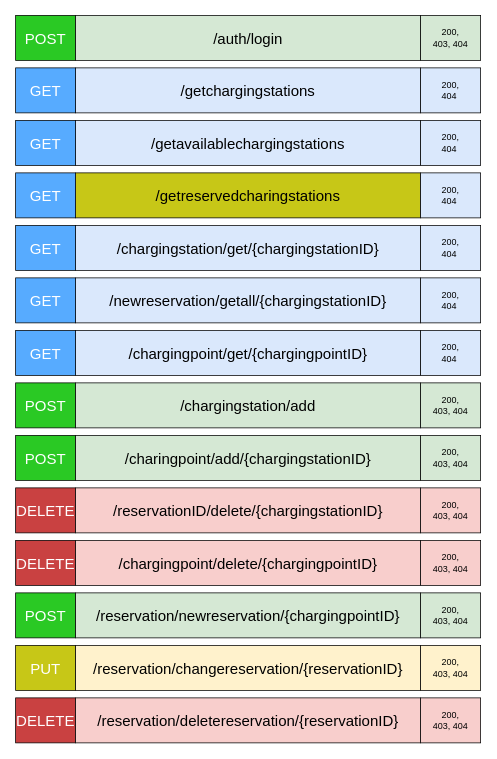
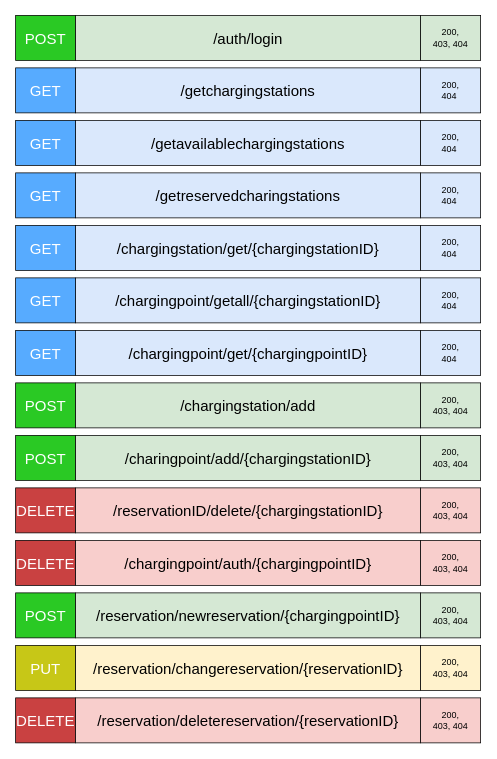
  <mxCell id="0" />
  <mxCell id="1" parent="0" />
  <mxCell id="2" value="&lt;font style=&quot;font-size: 20px;&quot;&gt;/getchargingstations&lt;/font&gt;" style="rounded=0;whiteSpace=wrap;html=1;fillColor=#dae8fc;strokeColor=#000000;" vertex="1" parent="1"><mxGeometry x="100" y="90" width="460" height="60" as="geometry" /></mxCell>
  <mxCell id="3" value="&lt;font color=&quot;#ffffff&quot; style=&quot;font-size: 20px;&quot;&gt;GET&lt;/font&gt;" style="rounded=0;whiteSpace=wrap;html=1;fillColor=#57ABFF;strokeColor=#000000;" vertex="1" parent="1"><mxGeometry x="20" y="90" width="80" height="60" as="geometry" /></mxCell>
  <mxCell id="4" value="&lt;font color=&quot;#ffffff&quot; style=&quot;font-size: 20px;&quot;&gt;DELETE&lt;/font&gt;" style="rounded=0;whiteSpace=wrap;html=1;fillColor=#C94141;strokeColor=#000000;" vertex="1" parent="1"><mxGeometry x="20" y="650" width="80" height="60" as="geometry" /></mxCell>
  <mxCell id="5" value="&lt;font color=&quot;#ffffff&quot; style=&quot;font-size: 20px;&quot;&gt;POST&lt;/font&gt;" style="rounded=0;whiteSpace=wrap;html=1;fillColor=#2AC924;" vertex="1" parent="1"><mxGeometry x="20" y="20" width="80" height="60" as="geometry" /></mxCell>
  <mxCell id="6" value="&lt;span style=&quot;font-size: 20px;&quot;&gt;/auth/login&lt;/span&gt;" style="rounded=0;whiteSpace=wrap;html=1;fillColor=#d5e8d4;strokeColor=#000000;" vertex="1" parent="1"><mxGeometry x="100" y="20" width="460" height="60" as="geometry" /></mxCell>
  <mxCell id="7" value="200,&lt;div&gt;403, 404&lt;/div&gt;" style="rounded=0;whiteSpace=wrap;html=1;fillColor=#d5e8d4;strokeColor=#000000;" vertex="1" parent="1"><mxGeometry x="560" y="20" width="80" height="60" as="geometry" /></mxCell>
  <mxCell id="8" value="200,&lt;div&gt;404&amp;nbsp;&lt;/div&gt;" style="rounded=0;whiteSpace=wrap;html=1;fillColor=#dae8fc;strokeColor=#000000;" vertex="1" parent="1"><mxGeometry x="560" y="90" width="80" height="60" as="geometry" /></mxCell>
  <mxCell id="9" value="&lt;font style=&quot;font-size: 20px;&quot;&gt;/reservationID/delete/{chargingstationID}&lt;/font&gt;" style="rounded=0;whiteSpace=wrap;html=1;fillColor=#f8cecc;strokeColor=#000000;" vertex="1" parent="1"><mxGeometry x="100" y="650" width="460" height="60" as="geometry" /></mxCell>
  <mxCell id="10" value="200,&lt;div&gt;403, 404&lt;/div&gt;" style="rounded=0;whiteSpace=wrap;html=1;fillColor=#f8cecc;strokeColor=#000000;" vertex="1" parent="1"><mxGeometry x="560" y="650" width="80" height="60" as="geometry" /></mxCell>
  <mxCell id="11" value="&lt;font style=&quot;font-size: 20px;&quot;&gt;/getavailablechargingstations&lt;/font&gt;" style="rounded=0;whiteSpace=wrap;html=1;fillColor=#dae8fc;strokeColor=#000000;" vertex="1" parent="1"><mxGeometry x="100" y="160" width="460" height="60" as="geometry" /></mxCell>
  <mxCell id="12" value="&lt;font color=&quot;#ffffff&quot; style=&quot;font-size: 20px;&quot;&gt;GET&lt;/font&gt;" style="rounded=0;whiteSpace=wrap;html=1;fillColor=#57ABFF;strokeColor=#000000;" vertex="1" parent="1"><mxGeometry x="20" y="160" width="80" height="60" as="geometry" /></mxCell>
  <mxCell id="13" value="200,&lt;div&gt;404&amp;nbsp;&lt;/div&gt;" style="rounded=0;whiteSpace=wrap;html=1;fillColor=#dae8fc;strokeColor=#000000;" vertex="1" parent="1"><mxGeometry x="560" y="160" width="80" height="60" as="geometry" /></mxCell>
- <mxCell id="14" value="&lt;font style=&quot;font-size: 20px;&quot;&gt;/getreservedcharingstations&lt;/font&gt;" style="rounded=0;whiteSpace=wrap;html=1;fillColor=#c7c717;strokeColor=#000000;" vertex="1" parent="1"><mxGeometry x="100" y="230" width="460" height="60" as="geometry" /></mxCell>
+ <mxCell id="14" value="&lt;font style=&quot;font-size: 20px;&quot;&gt;/getreservedcharingstations&lt;/font&gt;" style="rounded=0;whiteSpace=wrap;html=1;fillColor=#dae8fc;strokeColor=#000000;" vertex="1" parent="1"><mxGeometry x="100" y="230" width="460" height="60" as="geometry" /></mxCell>
  <mxCell id="15" value="&lt;font color=&quot;#ffffff&quot; style=&quot;font-size: 20px;&quot;&gt;GET&lt;/font&gt;" style="rounded=0;whiteSpace=wrap;html=1;fillColor=#57ABFF;strokeColor=#000000;" vertex="1" parent="1"><mxGeometry x="20" y="230" width="80" height="60" as="geometry" /></mxCell>
  <mxCell id="16" value="200,&lt;div&gt;404&amp;nbsp;&lt;/div&gt;" style="rounded=0;whiteSpace=wrap;html=1;fillColor=#dae8fc;strokeColor=#000000;" vertex="1" parent="1"><mxGeometry x="560" y="230" width="80" height="60" as="geometry" /></mxCell>
  <mxCell id="17" value="&lt;font color=&quot;#ffffff&quot; style=&quot;font-size: 20px;&quot;&gt;POST&lt;/font&gt;" style="rounded=0;whiteSpace=wrap;html=1;fillColor=#2AC924;strokeColor=#000000;" vertex="1" parent="1"><mxGeometry x="20" y="510" width="80" height="60" as="geometry" /></mxCell>
  <mxCell id="18" value="&lt;span style=&quot;font-size: 20px;&quot;&gt;/chargingstation/add&lt;/span&gt;" style="rounded=0;whiteSpace=wrap;html=1;fillColor=#d5e8d4;strokeColor=#000000;" vertex="1" parent="1"><mxGeometry x="100" y="510" width="460" height="60" as="geometry" /></mxCell>
  <mxCell id="19" value="200,&lt;div&gt;403, 404&lt;/div&gt;" style="rounded=0;whiteSpace=wrap;html=1;fillColor=#d5e8d4;strokeColor=#000000;" vertex="1" parent="1"><mxGeometry x="560" y="510" width="80" height="60" as="geometry" /></mxCell>
  <mxCell id="20" value="&lt;font color=&quot;#ffffff&quot; style=&quot;font-size: 20px;&quot;&gt;POST&lt;/font&gt;" style="rounded=0;whiteSpace=wrap;html=1;fillColor=#2AC924;strokeColor=#000000;" vertex="1" parent="1"><mxGeometry x="20" y="580" width="80" height="60" as="geometry" /></mxCell>
  <mxCell id="21" value="&lt;span style=&quot;font-size: 20px;&quot;&gt;/charingpoint/add/{chargingstationID}&lt;/span&gt;" style="rounded=0;whiteSpace=wrap;html=1;fillColor=#d5e8d4;strokeColor=#000000;" vertex="1" parent="1"><mxGeometry x="100" y="580" width="460" height="60" as="geometry" /></mxCell>
  <mxCell id="22" value="200,&lt;div&gt;403, 404&lt;/div&gt;" style="rounded=0;whiteSpace=wrap;html=1;fillColor=#d5e8d4;strokeColor=#000000;" vertex="1" parent="1"><mxGeometry x="560" y="580" width="80" height="60" as="geometry" /></mxCell>
  <mxCell id="23" value="&lt;font color=&quot;#ffffff&quot; style=&quot;font-size: 20px;&quot;&gt;DELETE&lt;/font&gt;" style="rounded=0;whiteSpace=wrap;html=1;fillColor=#C94141;strokeColor=#000000;" vertex="1" parent="1"><mxGeometry x="20" y="720" width="80" height="60" as="geometry" /></mxCell>
- <mxCell id="24" value="&lt;font style=&quot;font-size: 20px;&quot;&gt;/chargingpoint/delete/{chargingpointID}&lt;/font&gt;" style="rounded=0;whiteSpace=wrap;html=1;fillColor=#f8cecc;strokeColor=#000000;" vertex="1" parent="1"><mxGeometry x="100" y="720" width="460" height="60" as="geometry" /></mxCell>
+ <mxCell id="24" value="&lt;font style=&quot;font-size: 20px;&quot;&gt;/chargingpoint/auth/{chargingpointID}&lt;/font&gt;" style="rounded=0;whiteSpace=wrap;html=1;fillColor=#f8cecc;strokeColor=#000000;" vertex="1" parent="1"><mxGeometry x="100" y="720" width="460" height="60" as="geometry" /></mxCell>
  <mxCell id="25" value="200,&lt;div&gt;403, 404&lt;/div&gt;" style="rounded=0;whiteSpace=wrap;html=1;fillColor=#f8cecc;strokeColor=#000000;" vertex="1" parent="1"><mxGeometry x="560" y="720" width="80" height="60" as="geometry" /></mxCell>
  <mxCell id="26" value="&lt;font color=&quot;#ffffff&quot; style=&quot;font-size: 20px;&quot;&gt;POST&lt;/font&gt;" style="rounded=0;whiteSpace=wrap;html=1;fillColor=#2AC924;strokeColor=#000000;" vertex="1" parent="1"><mxGeometry x="20" y="790" width="80" height="60" as="geometry" /></mxCell>
  <mxCell id="27" value="&lt;span style=&quot;font-size: 20px;&quot;&gt;/reservation/newreservation/{chargingpointID}&lt;/span&gt;" style="rounded=0;whiteSpace=wrap;html=1;fillColor=#d5e8d4;strokeColor=#000000;" vertex="1" parent="1"><mxGeometry x="100" y="790" width="460" height="60" as="geometry" /></mxCell>
  <mxCell id="28" value="200,&lt;div&gt;403, 404&lt;/div&gt;" style="rounded=0;whiteSpace=wrap;html=1;fillColor=#d5e8d4;strokeColor=#000000;" vertex="1" parent="1"><mxGeometry x="560" y="790" width="80" height="60" as="geometry" /></mxCell>
  <mxCell id="29" value="&lt;font color=&quot;#ffffff&quot; style=&quot;font-size: 20px;&quot;&gt;PUT&lt;/font&gt;" style="rounded=0;whiteSpace=wrap;html=1;fillColor=#C7C717;strokeColor=#000000;" vertex="1" parent="1"><mxGeometry x="20" y="860" width="80" height="60" as="geometry" /></mxCell>
  <mxCell id="30" value="&lt;span style=&quot;font-size: 20px;&quot;&gt;/reservation/changereservation/{reservationID}&lt;/span&gt;" style="rounded=0;whiteSpace=wrap;html=1;fillColor=#fff2cc;strokeColor=#000000;" vertex="1" parent="1"><mxGeometry x="100" y="860" width="460" height="60" as="geometry" /></mxCell>
  <mxCell id="31" value="200,&lt;div&gt;403, 404&lt;/div&gt;" style="rounded=0;whiteSpace=wrap;html=1;fillColor=#fff2cc;strokeColor=#000000;" vertex="1" parent="1"><mxGeometry x="560" y="860" width="80" height="60" as="geometry" /></mxCell>
  <mxCell id="32" value="&lt;font color=&quot;#ffffff&quot; style=&quot;font-size: 20px;&quot;&gt;DELETE&lt;/font&gt;" style="rounded=0;whiteSpace=wrap;html=1;fillColor=#C94141;strokeColor=#000000;" vertex="1" parent="1"><mxGeometry x="20" y="930" width="80" height="60" as="geometry" /></mxCell>
  <mxCell id="33" value="&lt;font style=&quot;font-size: 20px;&quot;&gt;/reservation/deletereservation/{reservationID}&lt;/font&gt;" style="rounded=0;whiteSpace=wrap;html=1;fillColor=#f8cecc;strokeColor=#000000;" vertex="1" parent="1"><mxGeometry x="100" y="930" width="460" height="60" as="geometry" /></mxCell>
  <mxCell id="34" value="200,&lt;div&gt;403, 404&lt;/div&gt;" style="rounded=0;whiteSpace=wrap;html=1;fillColor=#f8cecc;strokeColor=#000000;" vertex="1" parent="1"><mxGeometry x="560" y="930" width="80" height="60" as="geometry" /></mxCell>
  <mxCell id="35" value="&lt;font style=&quot;font-size: 20px;&quot;&gt;/chargingstation/get/{chargingstationID}&lt;/font&gt;" style="rounded=0;whiteSpace=wrap;html=1;fillColor=#dae8fc;strokeColor=#000000;" vertex="1" parent="1"><mxGeometry x="100" y="300" width="460" height="60" as="geometry" /></mxCell>
  <mxCell id="36" value="&lt;font color=&quot;#ffffff&quot; style=&quot;font-size: 20px;&quot;&gt;GET&lt;/font&gt;" style="rounded=0;whiteSpace=wrap;html=1;fillColor=#57ABFF;strokeColor=#000000;" vertex="1" parent="1"><mxGeometry x="20" y="300" width="80" height="60" as="geometry" /></mxCell>
  <mxCell id="37" value="200,&lt;div&gt;404&amp;nbsp;&lt;/div&gt;" style="rounded=0;whiteSpace=wrap;html=1;fillColor=#dae8fc;strokeColor=#000000;" vertex="1" parent="1"><mxGeometry x="560" y="300" width="80" height="60" as="geometry" /></mxCell>
- <mxCell id="38" value="&lt;font style=&quot;font-size: 20px;&quot;&gt;/newreservation/getall/{chargingstationID}&lt;/font&gt;" style="rounded=0;whiteSpace=wrap;html=1;fillColor=#dae8fc;strokeColor=#000000;" vertex="1" parent="1"><mxGeometry x="100" y="370" width="460" height="60" as="geometry" /></mxCell>
+ <mxCell id="38" value="&lt;font style=&quot;font-size: 20px;&quot;&gt;/chargingpoint/getall/{chargingstationID}&lt;/font&gt;" style="rounded=0;whiteSpace=wrap;html=1;fillColor=#dae8fc;strokeColor=#000000;" vertex="1" parent="1"><mxGeometry x="100" y="370" width="460" height="60" as="geometry" /></mxCell>
  <mxCell id="39" value="&lt;font color=&quot;#ffffff&quot; style=&quot;font-size: 20px;&quot;&gt;GET&lt;/font&gt;" style="rounded=0;whiteSpace=wrap;html=1;fillColor=#57ABFF;strokeColor=#000000;" vertex="1" parent="1"><mxGeometry x="20" y="370" width="80" height="60" as="geometry" /></mxCell>
  <mxCell id="40" value="200,&lt;div&gt;404&amp;nbsp;&lt;/div&gt;" style="rounded=0;whiteSpace=wrap;html=1;fillColor=#dae8fc;strokeColor=#000000;" vertex="1" parent="1"><mxGeometry x="560" y="370" width="80" height="60" as="geometry" /></mxCell>
  <mxCell id="41" value="&lt;font style=&quot;font-size: 20px;&quot;&gt;/chargingpoint/get/{chargingpointID}&lt;/font&gt;" style="rounded=0;whiteSpace=wrap;html=1;fillColor=#dae8fc;strokeColor=#000000;" vertex="1" parent="1"><mxGeometry x="100" y="440" width="460" height="60" as="geometry" /></mxCell>
  <mxCell id="42" value="&lt;font color=&quot;#ffffff&quot; style=&quot;font-size: 20px;&quot;&gt;GET&lt;/font&gt;" style="rounded=0;whiteSpace=wrap;html=1;fillColor=#57ABFF;strokeColor=#000000;" vertex="1" parent="1"><mxGeometry x="20" y="440" width="80" height="60" as="geometry" /></mxCell>
  <mxCell id="43" value="200,&lt;div&gt;404&amp;nbsp;&lt;/div&gt;" style="rounded=0;whiteSpace=wrap;html=1;fillColor=#dae8fc;strokeColor=#000000;" vertex="1" parent="1"><mxGeometry x="560" y="440" width="80" height="60" as="geometry" /></mxCell>
